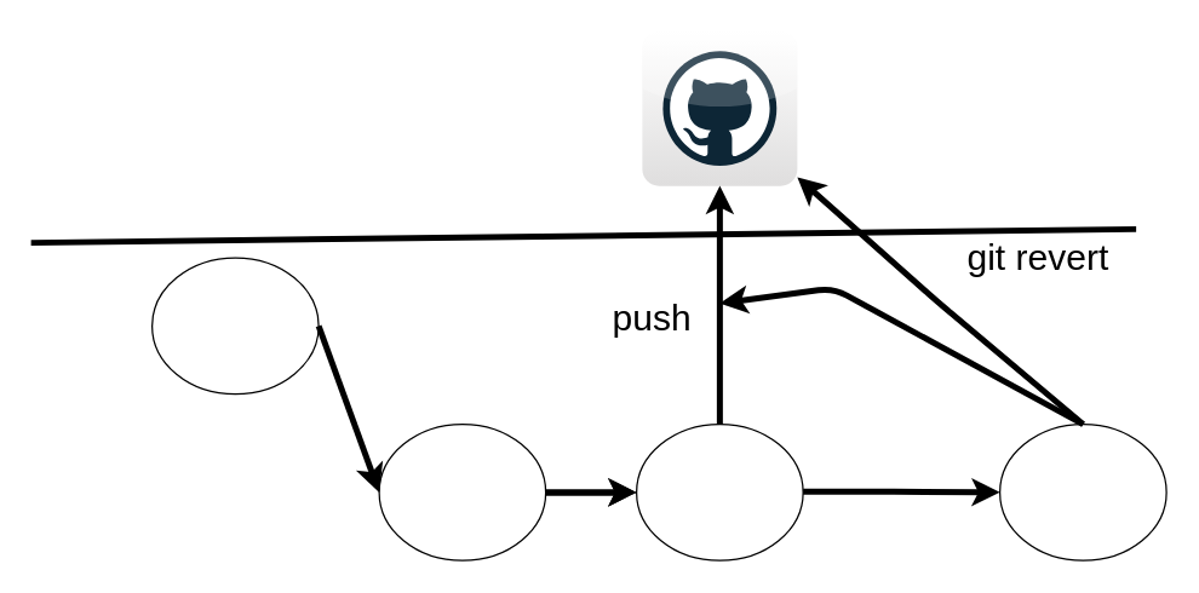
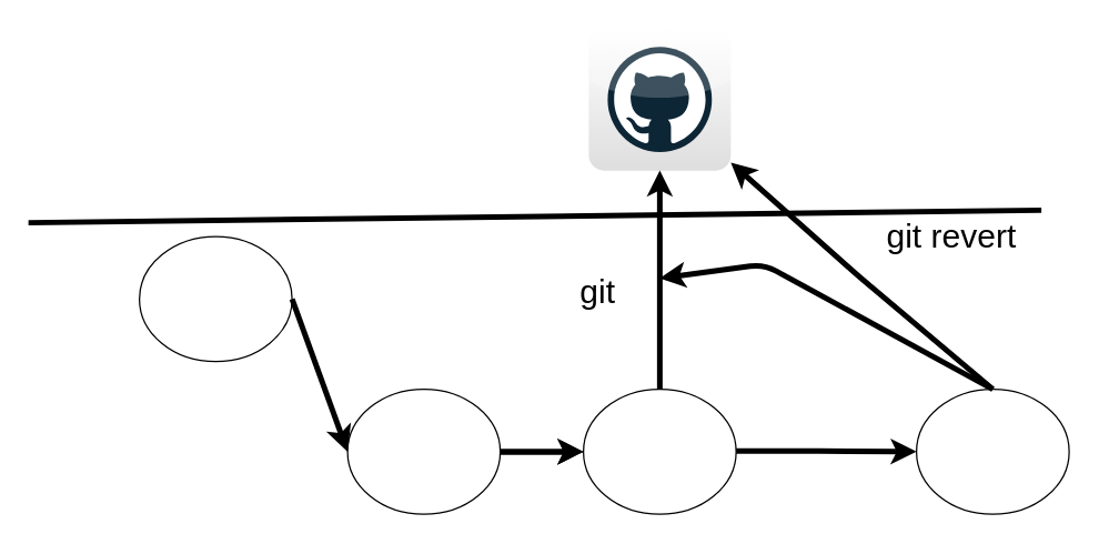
  <mxCell id="0" />
  <mxCell id="1" parent="0" />
  <mxCell id="2" value="" style="dashed=0;outlineConnect=0;html=1;align=center;labelPosition=center;verticalLabelPosition=bottom;verticalAlign=top;shape=mxgraph.webicons.github;gradientColor=#DFDEDE" vertex="1" parent="1"><mxGeometry x="423.8" y="20" width="102.4" height="102.4" as="geometry" /></mxCell>
  <mxCell id="3" value="" style="endArrow=none;html=1;strokeWidth=4;" edge="1" parent="1"><mxGeometry width="50" height="50" relative="1" as="geometry"><mxPoint x="20" y="160" as="sourcePoint" /><mxPoint x="750" y="151" as="targetPoint" /></mxGeometry></mxCell>
  <mxCell id="4" value="" style="ellipse;whiteSpace=wrap;html=1;" vertex="1" parent="1"><mxGeometry x="100" y="170" width="110" height="90" as="geometry" /></mxCell>
  <mxCell id="5" value="" style="ellipse;whiteSpace=wrap;html=1;" vertex="1" parent="1"><mxGeometry x="250" y="280" width="110" height="90" as="geometry" /></mxCell>
  <mxCell id="6" value="" style="ellipse;whiteSpace=wrap;html=1;" vertex="1" parent="1"><mxGeometry x="420" y="280" width="110" height="90" as="geometry" /></mxCell>
  <mxCell id="7" value="" style="endArrow=classic;html=1;strokeWidth=4;exitX=1;exitY=0.5;exitDx=0;exitDy=0;entryX=0;entryY=0.5;entryDx=0;entryDy=0;" edge="1" parent="1" source="4" target="5"><mxGeometry width="50" height="50" relative="1" as="geometry"><mxPoint x="440" y="250" as="sourcePoint" /><mxPoint x="490" y="200" as="targetPoint" /></mxGeometry></mxCell>
  <mxCell id="8" value="" style="endArrow=classic;html=1;strokeWidth=4;exitX=1;exitY=0.5;exitDx=0;exitDy=0;entryX=0;entryY=0.5;entryDx=0;entryDy=0;" edge="1" parent="1" source="5" target="6"><mxGeometry width="50" height="50" relative="1" as="geometry"><mxPoint x="390" y="260" as="sourcePoint" /><mxPoint x="446" y="333" as="targetPoint" /><Array as="points"><mxPoint x="390" y="325" /><mxPoint x="410" y="325" /></Array></mxGeometry></mxCell>
  <mxCell id="9" value="" style="endArrow=classic;html=1;strokeWidth=4;exitX=0.5;exitY=0;exitDx=0;exitDy=0;" edge="1" parent="1" source="6" target="2"><mxGeometry width="50" height="50" relative="1" as="geometry"><mxPoint x="440" y="250" as="sourcePoint" /><mxPoint x="490" y="200" as="targetPoint" /></mxGeometry></mxCell>
  <mxCell id="10" value="" style="ellipse;whiteSpace=wrap;html=1;" vertex="1" parent="1"><mxGeometry x="660" y="280" width="110" height="90" as="geometry" /></mxCell>
  <mxCell id="11" value="" style="endArrow=classic;html=1;strokeWidth=4;exitX=0.5;exitY=0;exitDx=0;exitDy=0;" edge="1" source="10" parent="1" target="2"><mxGeometry width="50" height="50" relative="1" as="geometry"><mxPoint x="680" y="250" as="sourcePoint" /><mxPoint x="715" y="122.4" as="targetPoint" /><Array as="points"><mxPoint x="620" y="200" /></Array></mxGeometry></mxCell>
- <mxCell id="12" value="&lt;span style=&quot;font-size: 24px&quot;&gt;push&lt;br&gt;&lt;/span&gt;" style="text;html=1;resizable=0;autosize=1;align=center;verticalAlign=middle;points=[];fillColor=none;strokeColor=none;rounded=0;" vertex="1" parent="1"><mxGeometry x="395" y="200" width="70" height="20" as="geometry" /></mxCell>
+ <mxCell id="12" value="&lt;span style=&quot;font-size: 24px&quot;&gt;git&lt;br&gt;&lt;/span&gt;" style="text;html=1;resizable=0;autosize=1;align=center;verticalAlign=middle;points=[];fillColor=none;strokeColor=none;rounded=0;" vertex="1" parent="1"><mxGeometry x="395" y="200" width="70" height="20" as="geometry" /></mxCell>
  <mxCell id="13" value="" style="endArrow=classic;html=1;strokeWidth=4;exitX=0.5;exitY=0;exitDx=0;exitDy=0;" edge="1" parent="1" source="10"><mxGeometry width="50" height="50" relative="1" as="geometry"><mxPoint x="475" y="280" as="sourcePoint" /><mxPoint x="475" y="200" as="targetPoint" /><Array as="points"><mxPoint x="550" y="190" /></Array></mxGeometry></mxCell>
  <mxCell id="14" value="&lt;span style=&quot;font-size: 24px&quot;&gt;git revert&lt;br&gt;&lt;/span&gt;" style="text;html=1;resizable=0;autosize=1;align=center;verticalAlign=middle;points=[];fillColor=none;strokeColor=none;rounded=0;" vertex="1" parent="1"><mxGeometry x="630" y="160" width="110" height="20" as="geometry" /></mxCell>
  <mxCell id="15" value="" style="endArrow=classic;html=1;strokeWidth=4;exitX=1;exitY=0.5;exitDx=0;exitDy=0;entryX=0;entryY=0.5;entryDx=0;entryDy=0;" edge="1" parent="1" source="5" target="6"><mxGeometry width="50" height="50" relative="1" as="geometry"><mxPoint x="360" y="325" as="sourcePoint" /><mxPoint x="420" y="325" as="targetPoint" /><Array as="points"><mxPoint x="380" y="325" /><mxPoint x="390" y="325" /><mxPoint x="410" y="325" /></Array></mxGeometry></mxCell>
  <mxCell id="16" value="" style="endArrow=classic;html=1;strokeWidth=4;exitX=1;exitY=0.5;exitDx=0;exitDy=0;entryX=0;entryY=0.5;entryDx=0;entryDy=0;" edge="1" parent="1" target="10"><mxGeometry width="50" height="50" relative="1" as="geometry"><mxPoint x="530" y="324.5" as="sourcePoint" /><mxPoint x="590" y="324.5" as="targetPoint" /><Array as="points"><mxPoint x="550" y="324.5" /><mxPoint x="560" y="324.5" /><mxPoint x="580" y="324.5" /></Array></mxGeometry></mxCell>
